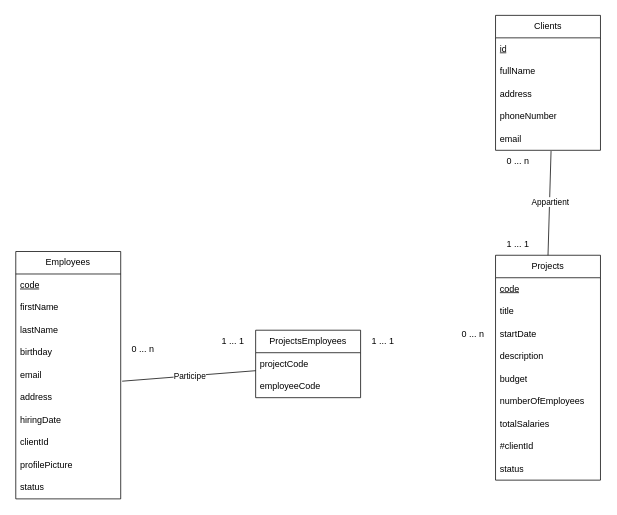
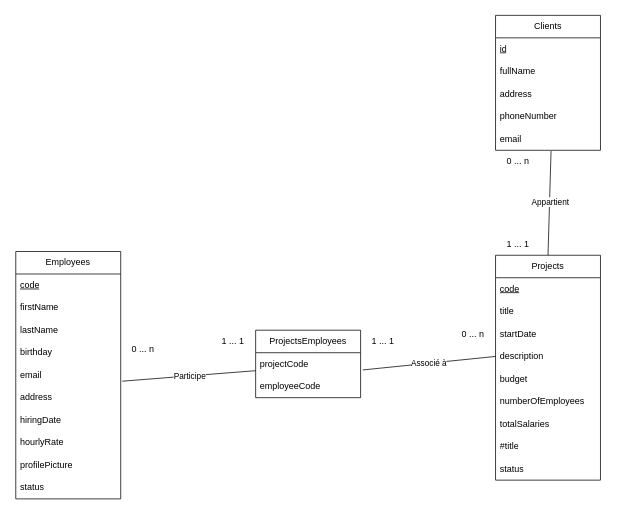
  <mxCell id="0" />
  <mxCell id="1" parent="0" />
  <mxCell id="2" value="Employees" style="swimlane;fontStyle=0;childLayout=stackLayout;horizontal=1;startSize=30;horizontalStack=0;resizeParent=1;resizeParentMax=0;resizeLast=0;collapsible=1;marginBottom=0;whiteSpace=wrap;html=1;" vertex="1" parent="1"><mxGeometry x="20" y="335" width="140" height="330" as="geometry" /></mxCell>
  <mxCell id="3" value="&lt;u&gt;code&lt;/u&gt;" style="text;strokeColor=none;fillColor=none;align=left;verticalAlign=middle;spacingLeft=4;spacingRight=4;overflow=hidden;points=[[0,0.5],[1,0.5]];portConstraint=eastwest;rotatable=0;whiteSpace=wrap;html=1;" vertex="1" parent="2"><mxGeometry y="30" width="140" height="30" as="geometry" /></mxCell>
  <mxCell id="4" value="firstName" style="text;strokeColor=none;fillColor=none;align=left;verticalAlign=middle;spacingLeft=4;spacingRight=4;overflow=hidden;points=[[0,0.5],[1,0.5]];portConstraint=eastwest;rotatable=0;whiteSpace=wrap;html=1;" vertex="1" parent="2"><mxGeometry y="60" width="140" height="30" as="geometry" /></mxCell>
  <mxCell id="5" value="lastName" style="text;strokeColor=none;fillColor=none;align=left;verticalAlign=middle;spacingLeft=4;spacingRight=4;overflow=hidden;points=[[0,0.5],[1,0.5]];portConstraint=eastwest;rotatable=0;whiteSpace=wrap;html=1;" vertex="1" parent="2"><mxGeometry y="90" width="140" height="30" as="geometry" /></mxCell>
  <mxCell id="6" value="birthday" style="text;strokeColor=none;fillColor=none;align=left;verticalAlign=middle;spacingLeft=4;spacingRight=4;overflow=hidden;points=[[0,0.5],[1,0.5]];portConstraint=eastwest;rotatable=0;whiteSpace=wrap;html=1;" vertex="1" parent="2"><mxGeometry y="120" width="140" height="30" as="geometry" /></mxCell>
  <mxCell id="7" value="email" style="text;strokeColor=none;fillColor=none;align=left;verticalAlign=middle;spacingLeft=4;spacingRight=4;overflow=hidden;points=[[0,0.5],[1,0.5]];portConstraint=eastwest;rotatable=0;whiteSpace=wrap;html=1;" vertex="1" parent="2"><mxGeometry y="150" width="140" height="30" as="geometry" /></mxCell>
  <mxCell id="8" value="address" style="text;strokeColor=none;fillColor=none;align=left;verticalAlign=middle;spacingLeft=4;spacingRight=4;overflow=hidden;points=[[0,0.5],[1,0.5]];portConstraint=eastwest;rotatable=0;whiteSpace=wrap;html=1;" vertex="1" parent="2"><mxGeometry y="180" width="140" height="30" as="geometry" /></mxCell>
  <mxCell id="9" value="hiringDate" style="text;strokeColor=none;fillColor=none;align=left;verticalAlign=middle;spacingLeft=4;spacingRight=4;overflow=hidden;points=[[0,0.5],[1,0.5]];portConstraint=eastwest;rotatable=0;whiteSpace=wrap;html=1;" vertex="1" parent="2"><mxGeometry y="210" width="140" height="30" as="geometry" /></mxCell>
- <mxCell id="10" value="clientId" style="text;strokeColor=none;fillColor=none;align=left;verticalAlign=middle;spacingLeft=4;spacingRight=4;overflow=hidden;points=[[0,0.5],[1,0.5]];portConstraint=eastwest;rotatable=0;whiteSpace=wrap;html=1;" vertex="1" parent="2"><mxGeometry y="240" width="140" height="30" as="geometry" /></mxCell>
+ <mxCell id="10" value="hourlyRate" style="text;strokeColor=none;fillColor=none;align=left;verticalAlign=middle;spacingLeft=4;spacingRight=4;overflow=hidden;points=[[0,0.5],[1,0.5]];portConstraint=eastwest;rotatable=0;whiteSpace=wrap;html=1;" vertex="1" parent="2"><mxGeometry y="240" width="140" height="30" as="geometry" /></mxCell>
  <mxCell id="11" value="profilePicture" style="text;strokeColor=none;fillColor=none;align=left;verticalAlign=middle;spacingLeft=4;spacingRight=4;overflow=hidden;points=[[0,0.5],[1,0.5]];portConstraint=eastwest;rotatable=0;whiteSpace=wrap;html=1;" vertex="1" parent="2"><mxGeometry y="270" width="140" height="30" as="geometry" /></mxCell>
  <mxCell id="12" value="status" style="text;strokeColor=none;fillColor=none;align=left;verticalAlign=middle;spacingLeft=4;spacingRight=4;overflow=hidden;points=[[0,0.5],[1,0.5]];portConstraint=eastwest;rotatable=0;whiteSpace=wrap;html=1;" vertex="1" parent="2"><mxGeometry y="300" width="140" height="30" as="geometry" /></mxCell>
  <mxCell id="13" value="Clients" style="swimlane;fontStyle=0;childLayout=stackLayout;horizontal=1;startSize=30;horizontalStack=0;resizeParent=1;resizeParentMax=0;resizeLast=0;collapsible=1;marginBottom=0;whiteSpace=wrap;html=1;" vertex="1" parent="1"><mxGeometry x="660" y="20" width="140" height="180" as="geometry" /></mxCell>
  <mxCell id="14" value="&lt;u&gt;id&lt;/u&gt;" style="text;strokeColor=none;fillColor=none;align=left;verticalAlign=middle;spacingLeft=4;spacingRight=4;overflow=hidden;points=[[0,0.5],[1,0.5]];portConstraint=eastwest;rotatable=0;whiteSpace=wrap;html=1;" vertex="1" parent="13"><mxGeometry y="30" width="140" height="30" as="geometry" /></mxCell>
  <mxCell id="15" value="fullName" style="text;strokeColor=none;fillColor=none;align=left;verticalAlign=middle;spacingLeft=4;spacingRight=4;overflow=hidden;points=[[0,0.5],[1,0.5]];portConstraint=eastwest;rotatable=0;whiteSpace=wrap;html=1;" vertex="1" parent="13"><mxGeometry y="60" width="140" height="30" as="geometry" /></mxCell>
  <mxCell id="16" value="address" style="text;strokeColor=none;fillColor=none;align=left;verticalAlign=middle;spacingLeft=4;spacingRight=4;overflow=hidden;points=[[0,0.5],[1,0.5]];portConstraint=eastwest;rotatable=0;whiteSpace=wrap;html=1;" vertex="1" parent="13"><mxGeometry y="90" width="140" height="30" as="geometry" /></mxCell>
  <mxCell id="17" value="phoneNumber" style="text;strokeColor=none;fillColor=none;align=left;verticalAlign=middle;spacingLeft=4;spacingRight=4;overflow=hidden;points=[[0,0.5],[1,0.5]];portConstraint=eastwest;rotatable=0;whiteSpace=wrap;html=1;" vertex="1" parent="13"><mxGeometry y="120" width="140" height="30" as="geometry" /></mxCell>
  <mxCell id="18" value="email" style="text;strokeColor=none;fillColor=none;align=left;verticalAlign=middle;spacingLeft=4;spacingRight=4;overflow=hidden;points=[[0,0.5],[1,0.5]];portConstraint=eastwest;rotatable=0;whiteSpace=wrap;html=1;" vertex="1" parent="13"><mxGeometry y="150" width="140" height="30" as="geometry" /></mxCell>
  <mxCell id="19" value="Projects" style="swimlane;fontStyle=0;childLayout=stackLayout;horizontal=1;startSize=30;horizontalStack=0;resizeParent=1;resizeParentMax=0;resizeLast=0;collapsible=1;marginBottom=0;whiteSpace=wrap;html=1;" vertex="1" parent="1"><mxGeometry x="660" y="340" width="140" height="300" as="geometry" /></mxCell>
  <mxCell id="20" value="&lt;u&gt;code&lt;/u&gt;" style="text;strokeColor=none;fillColor=none;align=left;verticalAlign=middle;spacingLeft=4;spacingRight=4;overflow=hidden;points=[[0,0.5],[1,0.5]];portConstraint=eastwest;rotatable=0;whiteSpace=wrap;html=1;" vertex="1" parent="19"><mxGeometry y="30" width="140" height="30" as="geometry" /></mxCell>
  <mxCell id="21" value="title" style="text;strokeColor=none;fillColor=none;align=left;verticalAlign=middle;spacingLeft=4;spacingRight=4;overflow=hidden;points=[[0,0.5],[1,0.5]];portConstraint=eastwest;rotatable=0;whiteSpace=wrap;html=1;" vertex="1" parent="19"><mxGeometry y="60" width="140" height="30" as="geometry" /></mxCell>
  <mxCell id="22" value="startDate" style="text;strokeColor=none;fillColor=none;align=left;verticalAlign=middle;spacingLeft=4;spacingRight=4;overflow=hidden;points=[[0,0.5],[1,0.5]];portConstraint=eastwest;rotatable=0;whiteSpace=wrap;html=1;" vertex="1" parent="19"><mxGeometry y="90" width="140" height="30" as="geometry" /></mxCell>
  <mxCell id="23" value="description" style="text;strokeColor=none;fillColor=none;align=left;verticalAlign=middle;spacingLeft=4;spacingRight=4;overflow=hidden;points=[[0,0.5],[1,0.5]];portConstraint=eastwest;rotatable=0;whiteSpace=wrap;html=1;" vertex="1" parent="19"><mxGeometry y="120" width="140" height="30" as="geometry" /></mxCell>
  <mxCell id="24" value="budget" style="text;strokeColor=none;fillColor=none;align=left;verticalAlign=middle;spacingLeft=4;spacingRight=4;overflow=hidden;points=[[0,0.5],[1,0.5]];portConstraint=eastwest;rotatable=0;whiteSpace=wrap;html=1;" vertex="1" parent="19"><mxGeometry y="150" width="140" height="30" as="geometry" /></mxCell>
  <mxCell id="25" value="numberOfEmployees" style="text;strokeColor=none;fillColor=none;align=left;verticalAlign=middle;spacingLeft=4;spacingRight=4;overflow=hidden;points=[[0,0.5],[1,0.5]];portConstraint=eastwest;rotatable=0;whiteSpace=wrap;html=1;" vertex="1" parent="19"><mxGeometry y="180" width="140" height="30" as="geometry" /></mxCell>
  <mxCell id="26" value="totalSalaries" style="text;strokeColor=none;fillColor=none;align=left;verticalAlign=middle;spacingLeft=4;spacingRight=4;overflow=hidden;points=[[0,0.5],[1,0.5]];portConstraint=eastwest;rotatable=0;whiteSpace=wrap;html=1;" vertex="1" parent="19"><mxGeometry y="210" width="140" height="30" as="geometry" /></mxCell>
- <mxCell id="27" value="#clientId" style="text;strokeColor=none;fillColor=none;align=left;verticalAlign=middle;spacingLeft=4;spacingRight=4;overflow=hidden;points=[[0,0.5],[1,0.5]];portConstraint=eastwest;rotatable=0;whiteSpace=wrap;html=1;" vertex="1" parent="19"><mxGeometry y="240" width="140" height="30" as="geometry" /></mxCell>
+ <mxCell id="27" value="#title" style="text;strokeColor=none;fillColor=none;align=left;verticalAlign=middle;spacingLeft=4;spacingRight=4;overflow=hidden;points=[[0,0.5],[1,0.5]];portConstraint=eastwest;rotatable=0;whiteSpace=wrap;html=1;" vertex="1" parent="19"><mxGeometry y="240" width="140" height="30" as="geometry" /></mxCell>
  <mxCell id="28" value="status" style="text;strokeColor=none;fillColor=none;align=left;verticalAlign=middle;spacingLeft=4;spacingRight=4;overflow=hidden;points=[[0,0.5],[1,0.5]];portConstraint=eastwest;rotatable=0;whiteSpace=wrap;html=1;" vertex="1" parent="19"><mxGeometry y="270" width="140" height="30" as="geometry" /></mxCell>
  <mxCell id="29" value="" style="endArrow=none;html=1;rounded=0;entryX=0.529;entryY=1.033;entryDx=0;entryDy=0;entryPerimeter=0;exitX=0.5;exitY=0;exitDx=0;exitDy=0;" edge="1" parent="1" source="19" target="18"><mxGeometry width="50" height="50" relative="1" as="geometry"><mxPoint x="700" y="310" as="sourcePoint" /><mxPoint x="750" y="260" as="targetPoint" /></mxGeometry></mxCell>
  <mxCell id="30" value="Appartient" style="edgeLabel;html=1;align=center;verticalAlign=middle;resizable=0;points=[];" vertex="1" connectable="0" parent="29"><mxGeometry x="0.036" relative="1" as="geometry"><mxPoint as="offset" /></mxGeometry></mxCell>
  <mxCell id="31" value="ProjectsEmployees" style="swimlane;fontStyle=0;childLayout=stackLayout;horizontal=1;startSize=30;horizontalStack=0;resizeParent=1;resizeParentMax=0;resizeLast=0;collapsible=1;marginBottom=0;whiteSpace=wrap;html=1;" vertex="1" parent="1"><mxGeometry x="340" y="440" width="140" height="90" as="geometry" /></mxCell>
  <mxCell id="32" value="projectCode" style="text;strokeColor=none;fillColor=none;align=left;verticalAlign=middle;spacingLeft=4;spacingRight=4;overflow=hidden;points=[[0,0.5],[1,0.5]];portConstraint=eastwest;rotatable=0;whiteSpace=wrap;html=1;" vertex="1" parent="31"><mxGeometry y="30" width="140" height="30" as="geometry" /></mxCell>
  <mxCell id="33" value="employeeCode" style="text;strokeColor=none;fillColor=none;align=left;verticalAlign=middle;spacingLeft=4;spacingRight=4;overflow=hidden;points=[[0,0.5],[1,0.5]];portConstraint=eastwest;rotatable=0;whiteSpace=wrap;html=1;" vertex="1" parent="31"><mxGeometry y="60" width="140" height="30" as="geometry" /></mxCell>
  <mxCell id="34" value="" style="endArrow=none;html=1;rounded=0;exitX=1.014;exitY=0.767;exitDx=0;exitDy=0;exitPerimeter=0;entryX=0;entryY=-0.2;entryDx=0;entryDy=0;entryPerimeter=0;" edge="1" parent="1" source="7" target="33"><mxGeometry width="50" height="50" relative="1" as="geometry"><mxPoint x="290" y="510" as="sourcePoint" /><mxPoint x="340" y="460" as="targetPoint" /></mxGeometry></mxCell>
  <mxCell id="35" value="Participe" style="edgeLabel;html=1;align=center;verticalAlign=middle;resizable=0;points=[];" vertex="1" connectable="0" parent="34"><mxGeometry x="0.011" relative="1" as="geometry"><mxPoint as="offset" /></mxGeometry></mxCell>
+ <mxCell id="36" value="Associé à" style="endArrow=none;html=1;rounded=0;entryX=1.021;entryY=0.767;entryDx=0;entryDy=0;entryPerimeter=0;exitX=0;exitY=0.5;exitDx=0;exitDy=0;" edge="1" parent="1" source="23" target="32"><mxGeometry width="50" height="50" relative="1" as="geometry"><mxPoint x="550" y="470" as="sourcePoint" /><mxPoint x="600" y="420" as="targetPoint" /></mxGeometry></mxCell>
  <mxCell id="37" value="1 ... 1" style="text;html=1;strokeColor=none;fillColor=none;align=center;verticalAlign=middle;whiteSpace=wrap;rounded=0;" vertex="1" parent="1"><mxGeometry x="660" y="310" width="60" height="30" as="geometry" /></mxCell>
  <mxCell id="38" value="0 ... n" style="text;html=1;strokeColor=none;fillColor=none;align=center;verticalAlign=middle;whiteSpace=wrap;rounded=0;" vertex="1" parent="1"><mxGeometry x="660" y="200" width="60" height="30" as="geometry" /></mxCell>
  <mxCell id="39" value="0 ... n" style="text;html=1;strokeColor=none;fillColor=none;align=center;verticalAlign=middle;whiteSpace=wrap;rounded=0;" vertex="1" parent="1"><mxGeometry x="600" y="430" width="60" height="30" as="geometry" /></mxCell>
  <mxCell id="40" value="0 ... n" style="text;html=1;strokeColor=none;fillColor=none;align=center;verticalAlign=middle;whiteSpace=wrap;rounded=0;" vertex="1" parent="1"><mxGeometry x="160" y="450" width="60" height="30" as="geometry" /></mxCell>
  <mxCell id="41" value="1 ... 1" style="text;html=1;strokeColor=none;fillColor=none;align=center;verticalAlign=middle;whiteSpace=wrap;rounded=0;" vertex="1" parent="1"><mxGeometry x="480" y="440" width="60" height="30" as="geometry" /></mxCell>
  <mxCell id="42" value="1 ... 1" style="text;html=1;strokeColor=none;fillColor=none;align=center;verticalAlign=middle;whiteSpace=wrap;rounded=0;" vertex="1" parent="1"><mxGeometry x="280" y="440" width="60" height="30" as="geometry" /></mxCell>
